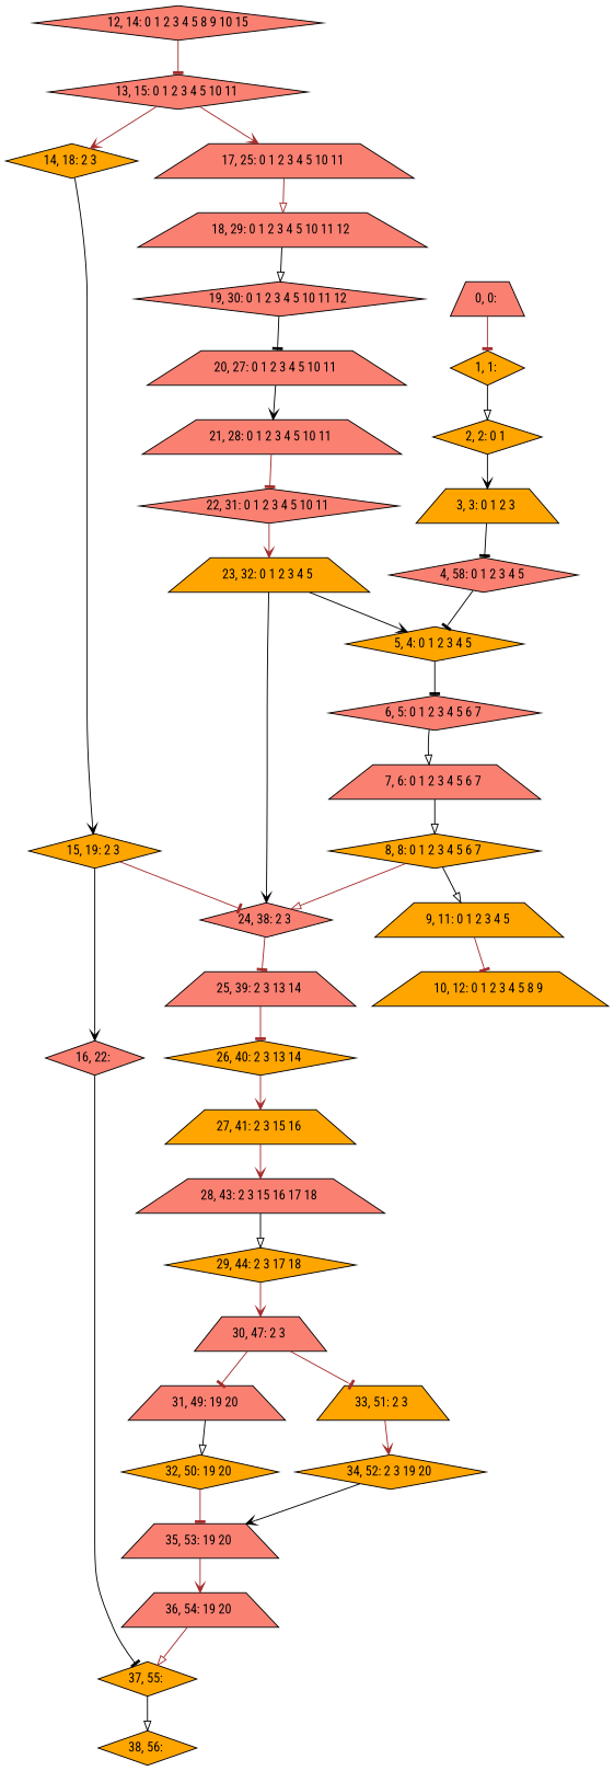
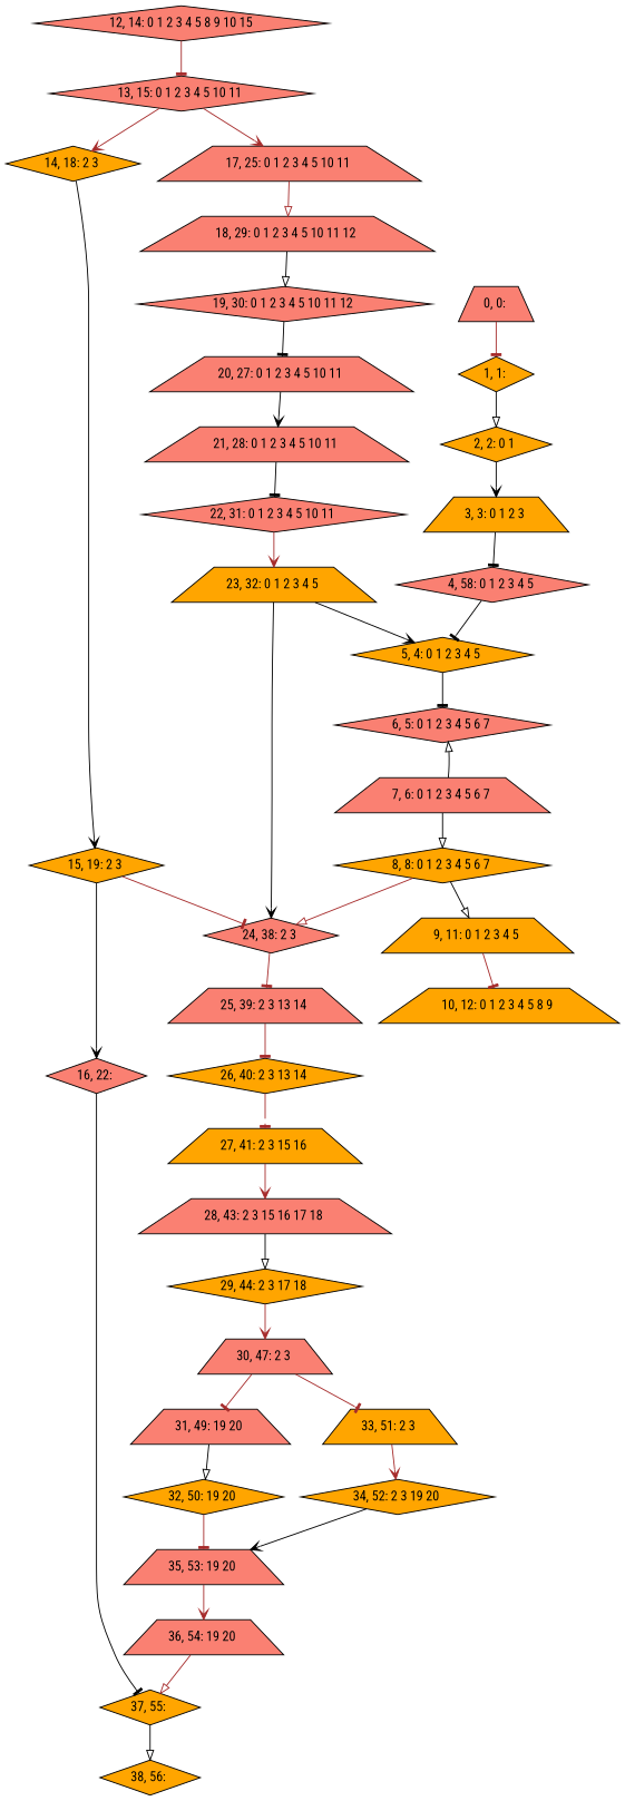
  digraph {
    fontname="Roboto Condensed"
    node [fillcolor=salmon fontname="Roboto Condensed" shape=diamond style=filled]
    edge [arrowhead=tee color=black fontname="Roboto Condensed"]
    n1 [label="0, 0: " shape=trapezium]
    n2 [fillcolor=orange label="1, 1: "]
    n3 [fillcolor=orange label="2, 2: 0 1 "]
    n4 [fillcolor=orange label="3, 3: 0 1 2 3 " shape=trapezium]
    n5 [label="4, 58: 0 1 2 3 4 5 "]
    n6 [fillcolor=orange label="5, 4: 0 1 2 3 4 5 "]
    n7 [label="6, 5: 0 1 2 3 4 5 6 7 "]
    n8 [label="7, 6: 0 1 2 3 4 5 6 7 " shape=trapezium]
    n9 [fillcolor=orange label="8, 8: 0 1 2 3 4 5 6 7 "]
    n10 [fillcolor=orange label="9, 11: 0 1 2 3 4 5 " shape=trapezium]
    n11 [label="24, 38: 2 3 "]
    n12 [fillcolor=orange label="10, 12: 0 1 2 3 4 5 8 9 " shape=trapezium]
    n13 [label="25, 39: 2 3 13 14 " shape=trapezium]
    n14 [label="12, 14: 0 1 2 3 4 5 8 9 10 15"]
    n15 [label="13, 15: 0 1 2 3 4 5 10 11 "]
    n16 [fillcolor=orange label="14, 18: 2 3 "]
    n17 [label="17, 25: 0 1 2 3 4 5 10 11 " shape=trapezium]
    n18 [fillcolor=orange label="15, 19: 2 3 "]
    n19 [label="18, 29: 0 1 2 3 4 5 10 11 12 " shape=trapezium]
    n20 [label="16, 22: "]
    n21 [fillcolor=orange label="37, 55: "]
    n22 [fillcolor=orange label="38, 56: "]
    n23 [label="19, 30: 0 1 2 3 4 5 10 11 12 "]
    n24 [label="20, 27: 0 1 2 3 4 5 10 11 " shape=trapezium]
    n25 [label="21, 28: 0 1 2 3 4 5 10 11 " shape=trapezium]
    n26 [label="22, 31: 0 1 2 3 4 5 10 11 "]
    n27 [fillcolor=orange label="23, 32: 0 1 2 3 4 5 " shape=trapezium]
    n28 [fillcolor=orange label="26, 40: 2 3 13 14 "]
    n29 [fillcolor=orange label="27, 41: 2 3 15 16 " shape=trapezium]
    n30 [label="28, 43: 2 3 15 16 17 18 " shape=trapezium]
    n31 [fillcolor=orange label="29, 44: 2 3 17 18 "]
    n32 [label="30, 47: 2 3 " shape=trapezium]
    n33 [label="31, 49: 19 20 " shape=trapezium]
    n34 [fillcolor=orange label="33, 51: 2 3 " shape=trapezium]
    n35 [fillcolor=orange label="32, 50: 19 20 "]
    n36 [fillcolor=orange label="34, 52: 2 3 19 20 "]
    n37 [label="35, 53: 19 20 " shape=trapezium]
    n38 [label="36, 54: 19 20 " shape=trapezium]
    n1 -> n2 [color=brown]
    n2 -> n3 [arrowhead=onormal]
    n3 -> n4 [arrowhead=vee]
    n4 -> n5
    n5 -> n6
    n6 -> n7
-   n7 -> n8 [arrowhead=onormal]
+   n8 -> n7 [arrowhead=onormal]
    n8 -> n9 [arrowhead=onormal]
    n9 -> n10 [arrowhead=onormal]
    n9 -> n11 [arrowhead=onormal color=brown]
    n10 -> n12 [color=brown]
    n11 -> n13 [color=brown]
    n13 -> n28 [color=brown]
    n14 -> n15 [color=brown]
    n15 -> n16 [arrowhead=vee color=brown]
    n15 -> n17 [arrowhead=vee color=brown]
    n16 -> n18 [arrowhead=vee]
    n17 -> n19 [arrowhead=onormal color=brown]
    n18 -> n11 [color=brown]
    n18 -> n20 [arrowhead=vee]
    n19 -> n23 [arrowhead=onormal]
    n20 -> n21
    n21 -> n22 [arrowhead=onormal]
    n23 -> n24
    n24 -> n25 [arrowhead=vee]
-   n25 -> n26 [color=brown]
+   n25 -> n26
    n26 -> n27 [arrowhead=vee color=brown]
    n27 -> n6 [arrowhead=vee]
    n27 -> n11 [arrowhead=vee]
-   n28 -> n29 [arrowhead=vee color=brown]
+   n28 -> n29 [color=brown]
    n29 -> n30 [arrowhead=vee color=brown]
    n30 -> n31 [arrowhead=onormal]
    n31 -> n32 [arrowhead=vee color=brown]
    n32 -> n33 [color=brown]
    n32 -> n34 [color=brown]
    n33 -> n35 [arrowhead=onormal]
    n34 -> n36 [arrowhead=vee color=brown]
    n35 -> n37 [color=brown]
    n36 -> n37 [arrowhead=vee]
    n37 -> n38 [arrowhead=vee color=brown]
    n38 -> n21 [arrowhead=onormal color=brown]
  }
